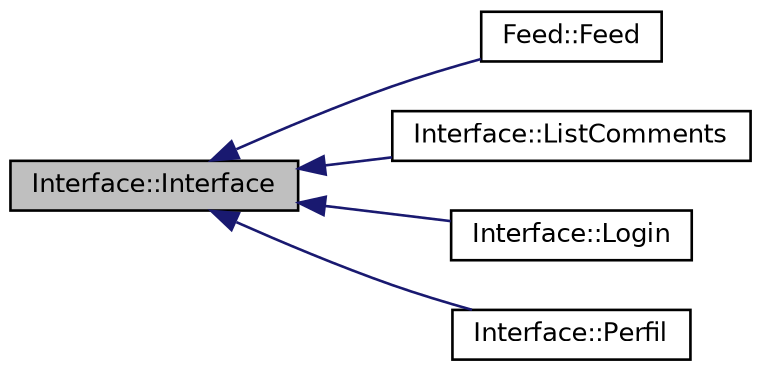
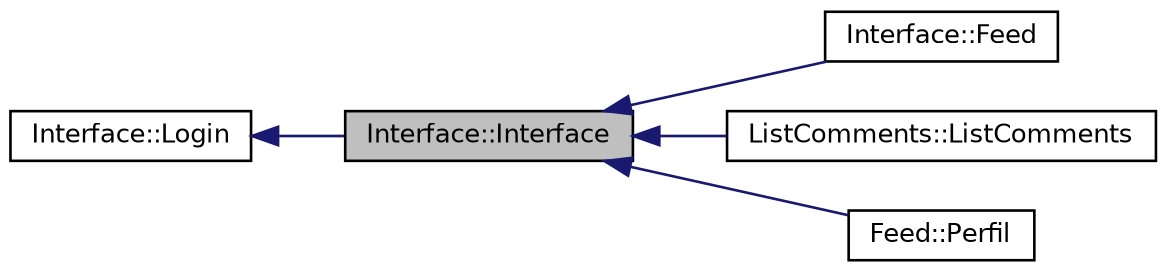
  digraph {
    rankdir=LR
    node [color=black fillcolor=white fontname=Helvetica fontsize=10 shape=record style=filled]
    edge [color=midnightblue dir=back fontname=Helvetica fontsize=10 labelfontname=Helvetica labelfontsize=10 style=solid]
    n1 [fillcolor=grey75 fontcolor=black height=0.2 label="Interface::Interface" width=0.4]
-   n2 [height=0.2 label="Feed::Feed" width=0.4]
-   n3 [height=0.2 label="Interface::ListComments" width=0.4]
+   n2 [height=0.2 label="Interface::Feed" width=0.4]
+   n3 [height=0.2 label="ListComments::ListComments" width=0.4]
    n4 [height=0.2 label="Interface::Login" width=0.4]
-   n5 [height=0.2 label="Interface::Perfil" width=0.4]
+   n5 [height=0.2 label="Feed::Perfil" width=0.4]
    n1 -> n2
    n1 -> n3
-   n1 -> n4
+   n4 -> n1
    n1 -> n5
  }
